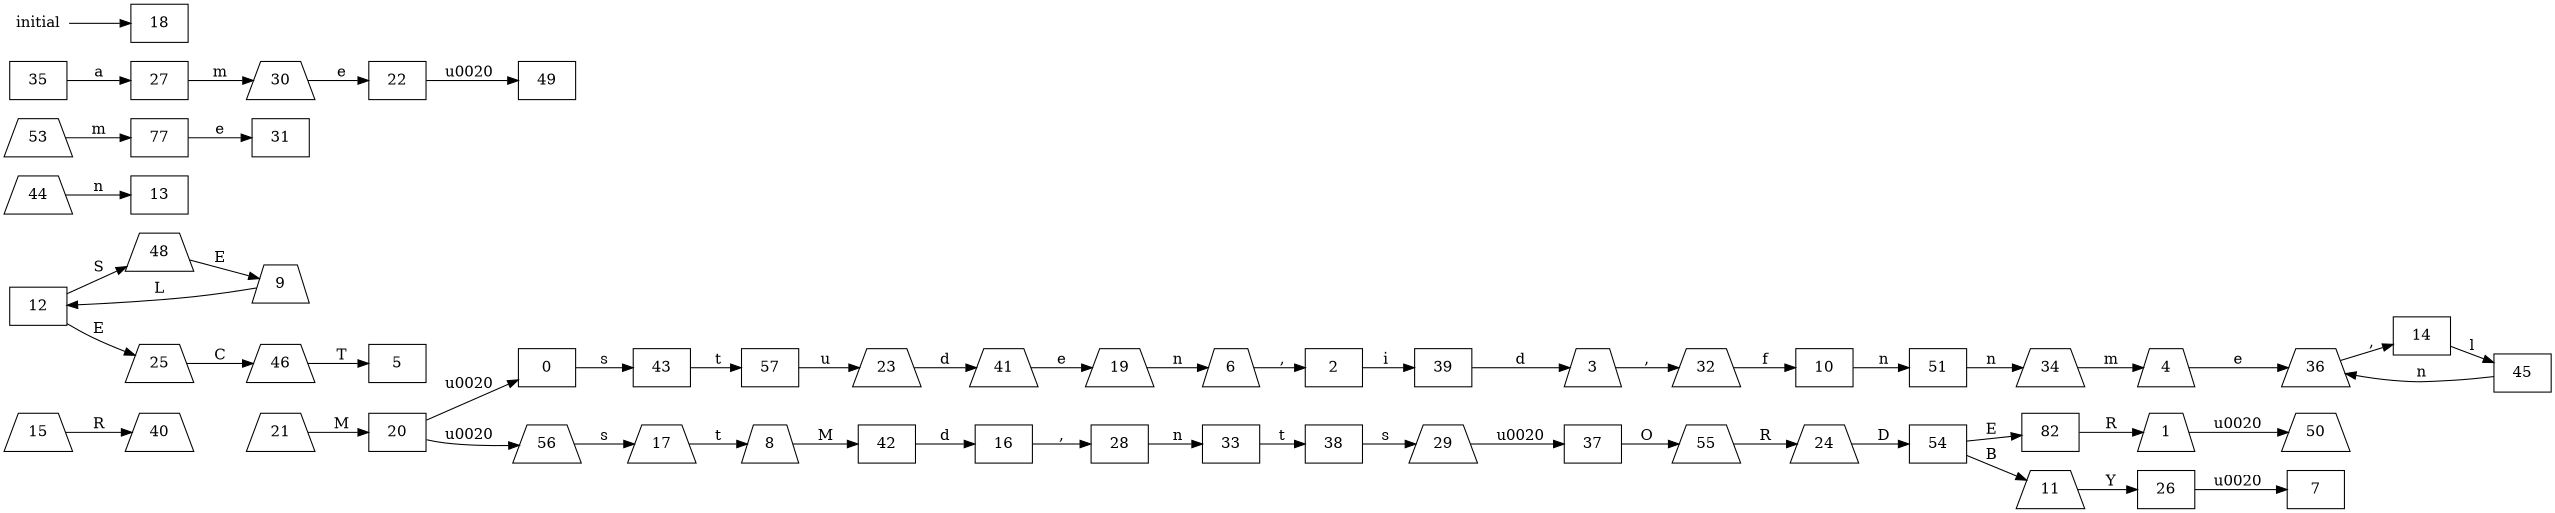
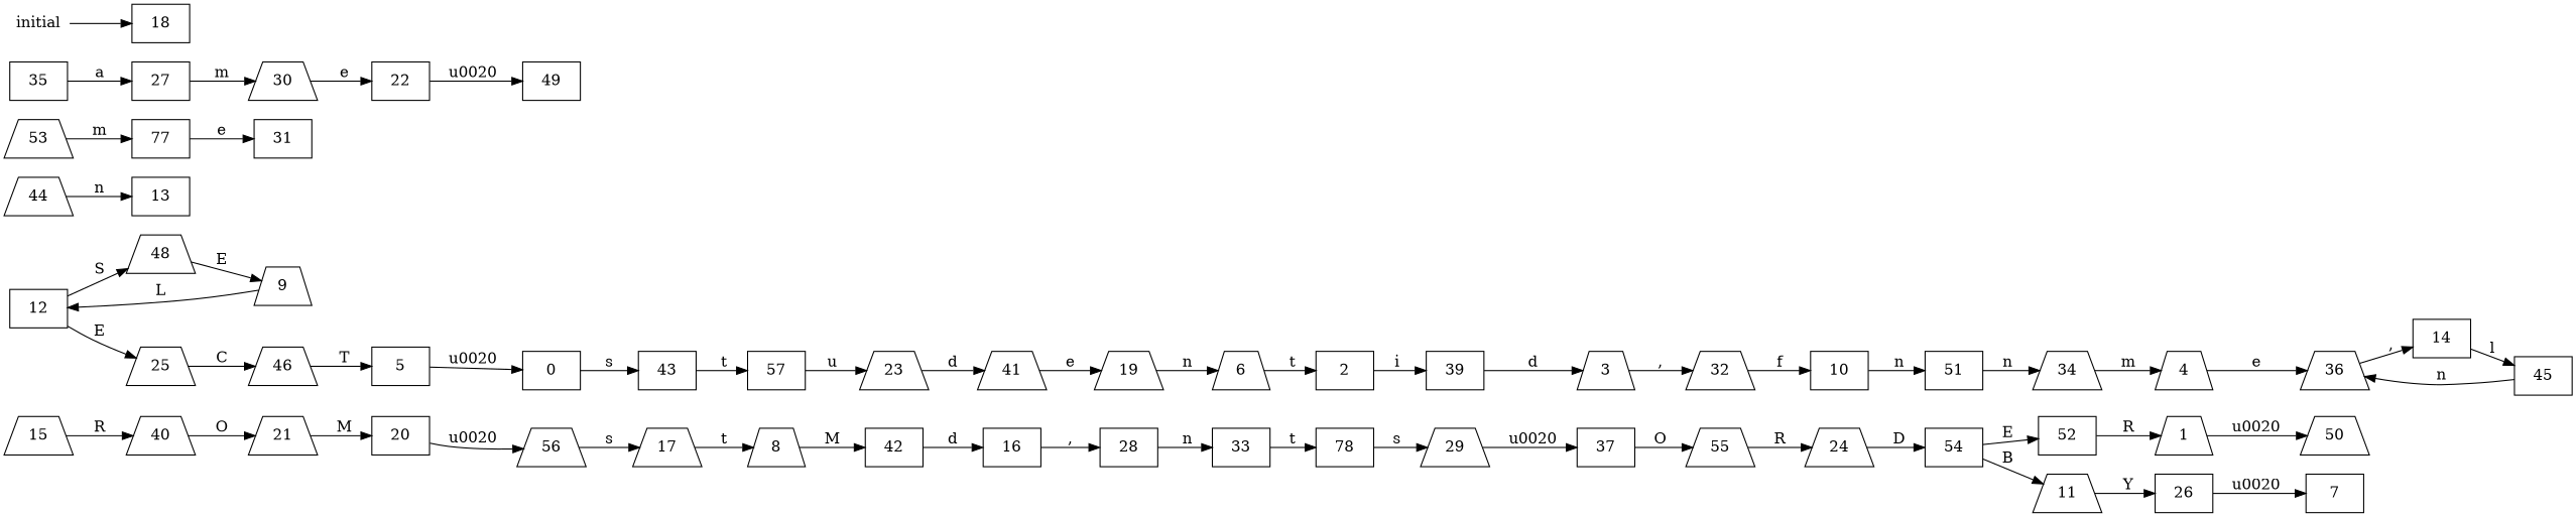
  digraph {
    rankdir=LR
    node [shape=box]
    0
    43
    57
    23 [shape=trapezium]
    1 [shape=trapezium]
    50 [shape=trapezium]
    11 [shape=trapezium]
    26
    2
    39
    3 [shape=trapezium]
    32 [shape=trapezium]
    10
    51
    4 [shape=trapezium]
    36 [shape=trapezium]
    14
    45
    5
    6 [shape=trapezium]
    44 [shape=trapezium]
    13
    8 [shape=trapezium]
    42
    16
    28
    9 [shape=trapezium]
    12
    25 [shape=trapezium]
    48 [shape=trapezium]
    46 [shape=trapezium]
    34 [shape=trapezium]
    7
    53 [shape=trapezium]
    n35 [label=77]
    31
    35
    27
    15 [shape=trapezium]
    40 [shape=trapezium]
    21 [shape=trapezium]
    20
    33
-   38
+   38 [label=78]
    17 [shape=trapezium]
    initial [shape=plaintext]
    18
    19 [shape=trapezium]
    56 [shape=trapezium]
    22
    49
    41 [shape=trapezium]
    24 [shape=trapezium]
    54
-   52 [label=82]
+   52
    30 [shape=trapezium]
    29 [shape=trapezium]
    37
    55 [shape=trapezium]
    0 -> 43 [label=s]
    43 -> 57 [label=t]
    57 -> 23 [label=u]
    23 -> 41 [label=d]
    1 -> 50 [label="\u0020"]
    11 -> 26 [label=Y]
    26 -> 7 [label="\u0020"]
    2 -> 39 [label=i]
    39 -> 3 [label=d]
    3 -> 32 [label=","]
    32 -> 10 [label=f]
    10 -> 51 [label=n]
    51 -> 34 [label=n]
    4 -> 36 [label=e]
    36 -> 14 [label=","]
    14 -> 45 [label=l]
    45 -> 36 [label=n]
-   20 -> 0 [label="\u0020"]
-   6 -> 2 [label=","]
+   5 -> 0 [label="\u0020"]
+   6 -> 2 [label=t]
    44 -> 13 [label=n]
    8 -> 42 [label=M]
    42 -> 16 [label=d]
    16 -> 28 [label=","]
    28 -> 33 [label=n]
    9 -> 12 [label=L]
    12 -> 25 [label=E]
    12 -> 48 [label=S]
    25 -> 46 [label=C]
    48 -> 9 [label=E]
    46 -> 5 [label=T]
    34 -> 4 [label=m]
    53 -> n35 [label=m]
    n35 -> 31 [label=e]
    35 -> 27 [label=a]
    27 -> 30 [label=m]
    15 -> 40 [label=R]
+   40 -> 21 [label=O]
    21 -> 20 [label=M]
    20 -> 56 [label="\u0020"]
    33 -> 38 [label=t]
    38 -> 29 [label=s]
    17 -> 8 [label=t]
    initial -> 18
    19 -> 6 [label=n]
    56 -> 17 [label=s]
    22 -> 49 [label="\u0020"]
    41 -> 19 [label=e]
    24 -> 54 [label=D]
    54 -> 11 [label=B]
    54 -> 52 [label=E]
    52 -> 1 [label=R]
    30 -> 22 [label=e]
    29 -> 37 [label="\u0020"]
    37 -> 55 [label=O]
    55 -> 24 [label=R]
  }
